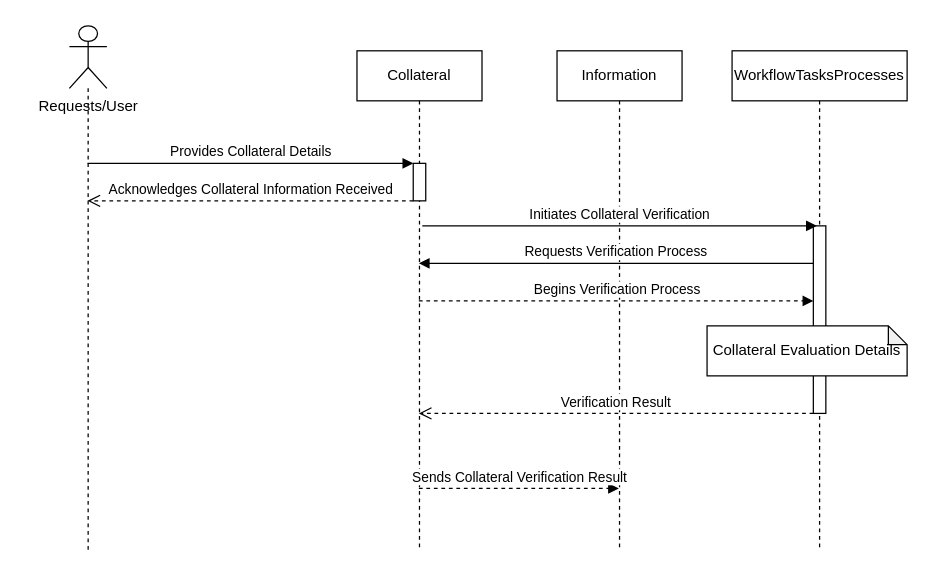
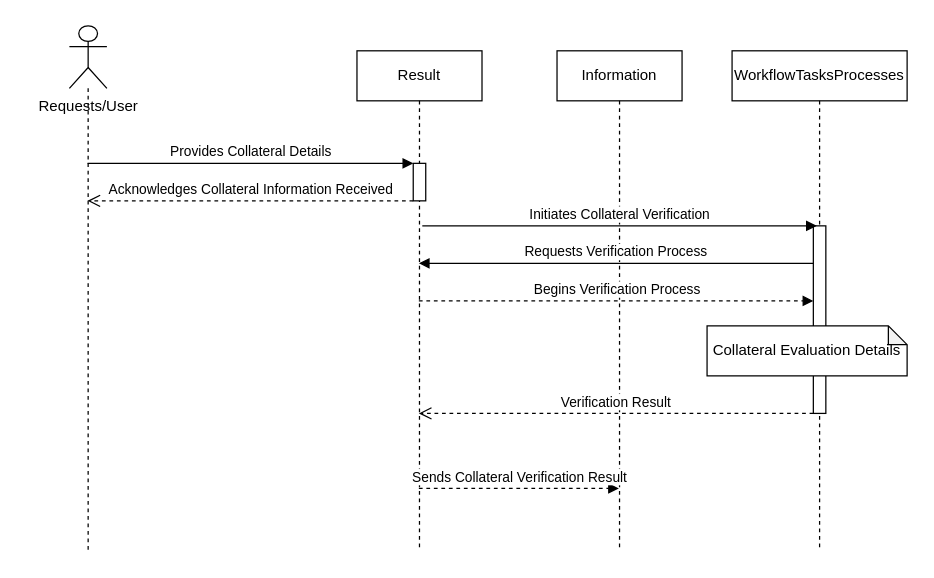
  <mxCell id="0" />
  <mxCell id="1" parent="0" />
  <mxCell id="2" value="" style="shape=umlLifeline;perimeter=lifelinePerimeter;whiteSpace=wrap;html=1;container=1;dropTarget=0;collapsible=0;recursiveResize=0;outlineConnect=0;portConstraint=eastwest;newEdgeStyle={&quot;curved&quot;:0,&quot;rounded&quot;:0};participant=umlActor;size=50;" vertex="1" parent="1"><mxGeometry x="55" y="20" width="30" height="420" as="geometry" /></mxCell>
- <mxCell id="3" value="Collateral" style="shape=umlLifeline;perimeter=lifelinePerimeter;whiteSpace=wrap;html=1;container=1;dropTarget=0;collapsible=0;recursiveResize=0;outlineConnect=0;portConstraint=eastwest;newEdgeStyle={&quot;curved&quot;:0,&quot;rounded&quot;:0};" vertex="1" parent="1"><mxGeometry x="285" y="40" width="100" height="400" as="geometry" /></mxCell>
+ <mxCell id="3" value="Result" style="shape=umlLifeline;perimeter=lifelinePerimeter;whiteSpace=wrap;html=1;container=1;dropTarget=0;collapsible=0;recursiveResize=0;outlineConnect=0;portConstraint=eastwest;newEdgeStyle={&quot;curved&quot;:0,&quot;rounded&quot;:0};" vertex="1" parent="1"><mxGeometry x="285" y="40" width="100" height="400" as="geometry" /></mxCell>
  <mxCell id="4" value="" style="html=1;points=[[0,0,0,0,5],[0,1,0,0,-5],[1,0,0,0,5],[1,1,0,0,-5]];perimeter=orthogonalPerimeter;outlineConnect=0;targetShapes=umlLifeline;portConstraint=eastwest;newEdgeStyle={&quot;curved&quot;:0,&quot;rounded&quot;:0};" vertex="1" parent="3"><mxGeometry x="45" y="90" width="10" height="30" as="geometry" /></mxCell>
  <mxCell id="5" value="Requests/User" style="text;html=1;align=center;verticalAlign=middle;resizable=0;points=[];autosize=1;strokeColor=none;fillColor=none;" vertex="1" parent="1"><mxGeometry x="20" y="70" width="100" height="30" as="geometry" /></mxCell>
  <mxCell id="6" value="Information" style="shape=umlLifeline;perimeter=lifelinePerimeter;whiteSpace=wrap;html=1;container=1;dropTarget=0;collapsible=0;recursiveResize=0;outlineConnect=0;portConstraint=eastwest;newEdgeStyle={&quot;curved&quot;:0,&quot;rounded&quot;:0};" vertex="1" parent="1"><mxGeometry x="445" y="40" width="100" height="400" as="geometry" /></mxCell>
  <mxCell id="7" value="WorkflowTasksProcesses" style="shape=umlLifeline;perimeter=lifelinePerimeter;whiteSpace=wrap;html=1;container=1;dropTarget=0;collapsible=0;recursiveResize=0;outlineConnect=0;portConstraint=eastwest;newEdgeStyle={&quot;curved&quot;:0,&quot;rounded&quot;:0};" vertex="1" parent="1"><mxGeometry x="585" y="40" width="140" height="400" as="geometry" /></mxCell>
  <mxCell id="8" value="" style="html=1;points=[[0,0,0,0,5],[0,1,0,0,-5],[1,0,0,0,5],[1,1,0,0,-5]];perimeter=orthogonalPerimeter;outlineConnect=0;targetShapes=umlLifeline;portConstraint=eastwest;newEdgeStyle={&quot;curved&quot;:0,&quot;rounded&quot;:0};" vertex="1" parent="7"><mxGeometry x="65" y="140" width="10" height="150" as="geometry" /></mxCell>
  <mxCell id="9" value="Provides Collateral Details" style="html=1;verticalAlign=bottom;endArrow=block;curved=0;rounded=0;" edge="1" parent="1"><mxGeometry width="80" relative="1" as="geometry"><mxPoint x="69.5" y="130" as="sourcePoint" /><mxPoint x="330" y="130" as="targetPoint" /></mxGeometry></mxCell>
  <mxCell id="10" value="Acknowledges Collateral Information Received" style="html=1;verticalAlign=bottom;endArrow=open;dashed=1;endSize=8;curved=0;rounded=0;" edge="1" parent="1" source="4" target="2"><mxGeometry relative="1" as="geometry"><mxPoint x="275" y="160" as="sourcePoint" /><mxPoint x="195" y="160" as="targetPoint" /><Array as="points"><mxPoint x="225" y="160" /></Array></mxGeometry></mxCell>
  <mxCell id="11" value="Initiates Collateral Verification" style="html=1;verticalAlign=bottom;endArrow=block;curved=0;rounded=0;" edge="1" parent="1"><mxGeometry width="80" relative="1" as="geometry"><mxPoint x="337.25" y="180" as="sourcePoint" /><mxPoint x="652.75" y="180" as="targetPoint" /></mxGeometry></mxCell>
  <mxCell id="12" value="Requests Verification Process" style="html=1;verticalAlign=bottom;endArrow=block;curved=0;rounded=0;" edge="1" parent="1"><mxGeometry width="80" relative="1" as="geometry"><mxPoint x="650" y="210" as="sourcePoint" /><mxPoint x="334.5" y="210" as="targetPoint" /></mxGeometry></mxCell>
  <mxCell id="13" value="Begins Verification Process" style="html=1;verticalAlign=bottom;endArrow=block;curved=0;rounded=0;dashed=1;" edge="1" parent="1" source="3" target="8"><mxGeometry width="80" relative="1" as="geometry"><mxPoint x="445" y="310" as="sourcePoint" /><mxPoint x="525" y="310" as="targetPoint" /></mxGeometry></mxCell>
  <mxCell id="14" value="Collateral Evaluation Details" style="shape=note;whiteSpace=wrap;html=1;backgroundOutline=1;darkOpacity=0.05;size=15;" vertex="1" parent="1"><mxGeometry x="565" y="260" width="160" height="40" as="geometry" /></mxCell>
  <mxCell id="15" value="Verification Result" style="html=1;verticalAlign=bottom;endArrow=open;dashed=1;endSize=8;curved=0;rounded=0;" edge="1" parent="1"><mxGeometry relative="1" as="geometry"><mxPoint x="650" y="330" as="sourcePoint" /><mxPoint x="334.5" y="330" as="targetPoint" /></mxGeometry></mxCell>
  <mxCell id="16" value="Sends Collateral Verification Result" style="html=1;verticalAlign=bottom;endArrow=block;curved=0;rounded=0;dashed=1;" edge="1" parent="1"><mxGeometry width="80" relative="1" as="geometry"><mxPoint x="334.5" y="390" as="sourcePoint" /><mxPoint x="494.5" y="390" as="targetPoint" /></mxGeometry></mxCell>
